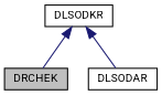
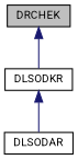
  digraph {
    fontname=Roboto
    rankdir=TB
    node [color=black fillcolor=white fontname=Roboto fontsize=10 shape=record style=filled]
    edge [color=midnightblue dir=back fontname=Roboto fontsize=10 labelfontname=Helvetica labelfontsize=10 style=solid]
    n1 [fillcolor=grey75 fontcolor=black height=0.2 label=DRCHEK width=0.4]
    n2 [height=0.2 label=DLSODKR width=0.4]
    n3 [height=0.2 label=DLSODAR width=0.4]
-   n2 -> n1
+   n1 -> n2
    n2 -> n3
  }
